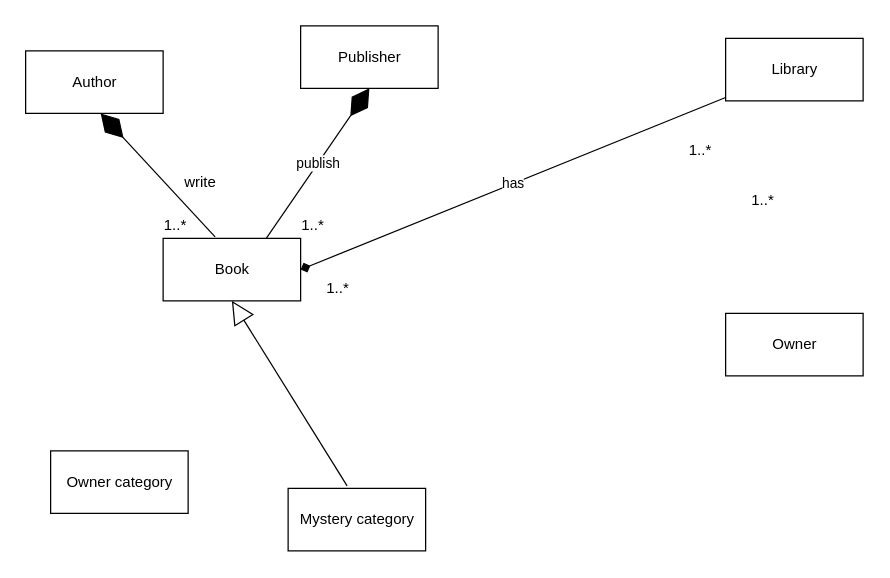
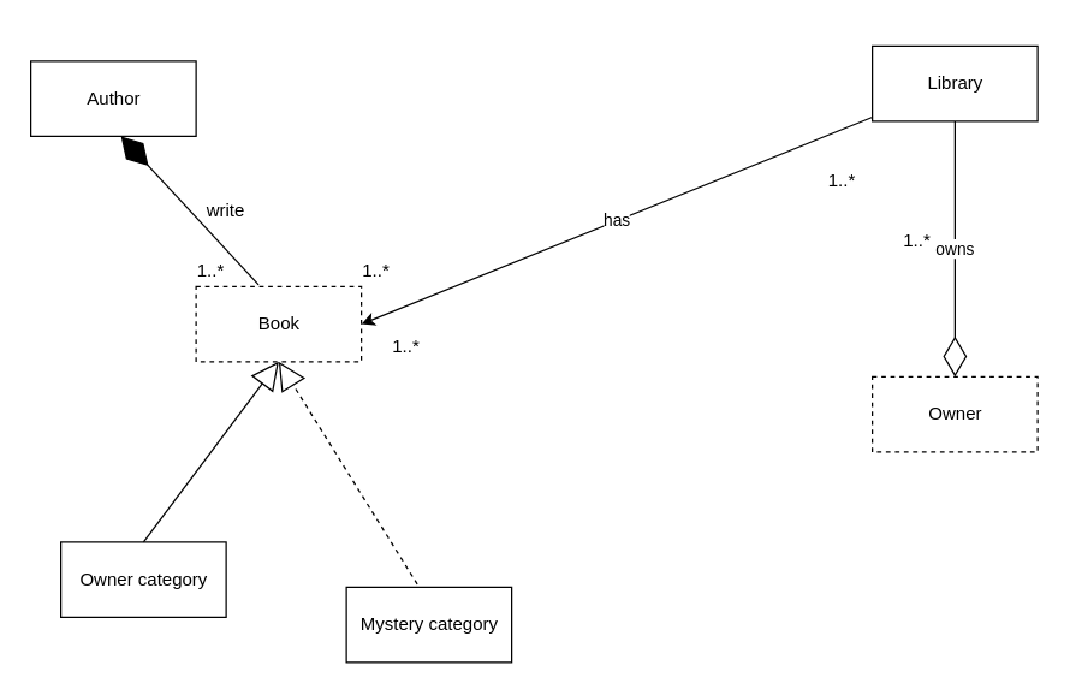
  <mxCell id="0" />
  <mxCell id="1" parent="0" />
- <mxCell id="2" value="Book" style="html=1;" parent="1" vertex="1"><mxGeometry x="130" y="190" width="110" height="50" as="geometry" /></mxCell>
+ <mxCell id="2" value="Book" style="html=1;dashed=1;" parent="1" vertex="1"><mxGeometry x="130" y="190" width="110" height="50" as="geometry" /></mxCell>
  <mxCell id="3" value="Author" style="html=1;" parent="1" vertex="1"><mxGeometry x="20" y="40" width="110" height="50" as="geometry" /></mxCell>
- <mxCell id="4" value="Owner" style="html=1;" parent="1" vertex="1"><mxGeometry x="580" y="250" width="110" height="50" as="geometry" /></mxCell>
- <mxCell id="5" value="Publisher" style="html=1;" parent="1" vertex="1"><mxGeometry x="240" y="20" width="110" height="50" as="geometry" /></mxCell>
+ <mxCell id="4" value="Owner" style="html=1;dashed=1;" parent="1" vertex="1"><mxGeometry x="580" y="250" width="110" height="50" as="geometry" /></mxCell>
  <mxCell id="6" value="Library" style="html=1;" parent="1" vertex="1"><mxGeometry x="580" y="30" width="110" height="50" as="geometry" /></mxCell>
  <mxCell id="7" value="Owner category" style="html=1;" parent="1" vertex="1"><mxGeometry x="40" y="360" width="110" height="50" as="geometry" /></mxCell>
  <mxCell id="8" value="Mystery category" style="html=1;" parent="1" vertex="1"><mxGeometry x="230" y="390" width="110" height="50" as="geometry" /></mxCell>
- <mxCell id="11" value="" style="endArrow=block;endSize=16;endFill=0;html=1;exitX=0.429;exitY=-0.04;exitDx=0;exitDy=0;exitPerimeter=0;entryX=0.5;entryY=1;entryDx=0;entryDy=0;" parent="1" source="8" target="2" edge="1"><mxGeometry width="160" relative="1" as="geometry"><mxPoint x="250" y="310" as="sourcePoint" /><mxPoint x="200" y="290" as="targetPoint" /></mxGeometry></mxCell>
+ <mxCell id="9" value="owns" style="endArrow=diamondThin;endFill=0;endSize=24;html=1;entryX=0.5;entryY=0;entryDx=0;entryDy=0;" parent="1" source="6" target="4" edge="1"><mxGeometry width="160" relative="1" as="geometry"><mxPoint x="590" y="220" as="sourcePoint" /><mxPoint x="650" y="230" as="targetPoint" /></mxGeometry></mxCell>
+ <mxCell id="10" value="" style="endArrow=block;endSize=16;endFill=0;html=1;exitX=0.5;exitY=0;exitDx=0;exitDy=0;entryX=0.5;entryY=1;entryDx=0;entryDy=0;" parent="1" source="7" edge="1" target="2"><mxGeometry width="160" relative="1" as="geometry"><mxPoint x="100" y="320" as="sourcePoint" /><mxPoint x="190" y="320" as="targetPoint" /></mxGeometry></mxCell>
+ <mxCell id="11" value="" style="endArrow=block;endSize=16;endFill=0;html=1;exitX=0.429;exitY=-0.04;exitDx=0;exitDy=0;exitPerimeter=0;entryX=0.5;entryY=1;entryDx=0;entryDy=0;dashed=1;" parent="1" source="8" target="2" edge="1"><mxGeometry width="160" relative="1" as="geometry"><mxPoint x="250" y="310" as="sourcePoint" /><mxPoint x="200" y="290" as="targetPoint" /></mxGeometry></mxCell>
  <mxCell id="12" value="" style="endArrow=diamondThin;endFill=1;endSize=24;html=1;exitX=0.378;exitY=-0.024;exitDx=0;exitDy=0;exitPerimeter=0;" edge="1" parent="1" source="2"><mxGeometry width="160" relative="1" as="geometry"><mxPoint x="60" y="110" as="sourcePoint" /><mxPoint x="80" y="90" as="targetPoint" /></mxGeometry></mxCell>
  <mxCell id="13" value="1..*" style="text;html=1;strokeColor=none;fillColor=none;align=center;verticalAlign=middle;whiteSpace=wrap;rounded=0;" vertex="1" parent="1"><mxGeometry x="120" y="170" width="40" height="20" as="geometry" /></mxCell>
- <mxCell id="14" value="write" style="text;html=1;strokeColor=none;fillColor=none;align=center;verticalAlign=middle;whiteSpace=wrap;rounded=0;" vertex="1" parent="1"><mxGeometry x="140" y="135" width="40" height="20" as="geometry" /></mxCell>
- <mxCell id="15" value="has" style="endArrow=diamond;html=1;entryX=1;entryY=0.5;entryDx=0;entryDy=0;" edge="1" parent="1" source="6" target="2"><mxGeometry width="50" height="50" relative="1" as="geometry"><mxPoint x="380" y="260" as="sourcePoint" /><mxPoint x="430" y="210" as="targetPoint" /></mxGeometry></mxCell>
- <mxCell id="16" value="publish" style="endArrow=diamondThin;endFill=1;endSize=24;html=1;entryX=0.5;entryY=1;entryDx=0;entryDy=0;exitX=0.75;exitY=0;exitDx=0;exitDy=0;" edge="1" parent="1" source="2" target="5"><mxGeometry width="160" relative="1" as="geometry"><mxPoint x="230" y="130" as="sourcePoint" /><mxPoint x="390" y="130" as="targetPoint" /></mxGeometry></mxCell>
+ <mxCell id="14" value="write" style="text;html=1;strokeColor=none;fillColor=none;align=center;verticalAlign=middle;whiteSpace=wrap;rounded=0;" vertex="1" parent="1"><mxGeometry x="130" y="130" width="40" height="20" as="geometry" /></mxCell>
+ <mxCell id="15" value="has" style="endArrow=classic;html=1;entryX=1;entryY=0.5;entryDx=0;entryDy=0;" edge="1" parent="1" source="6" target="2"><mxGeometry width="50" height="50" relative="1" as="geometry"><mxPoint x="380" y="260" as="sourcePoint" /><mxPoint x="430" y="210" as="targetPoint" /></mxGeometry></mxCell>
  <mxCell id="17" value="1..*" style="text;html=1;strokeColor=none;fillColor=none;align=center;verticalAlign=middle;whiteSpace=wrap;rounded=0;" vertex="1" parent="1"><mxGeometry x="230" y="170" width="40" height="20" as="geometry" /></mxCell>
  <mxCell id="18" value="1..*" style="text;html=1;strokeColor=none;fillColor=none;align=center;verticalAlign=middle;whiteSpace=wrap;rounded=0;" vertex="1" parent="1"><mxGeometry x="250" y="220" width="40" height="20" as="geometry" /></mxCell>
  <mxCell id="19" value="1..*" style="text;html=1;strokeColor=none;fillColor=none;align=center;verticalAlign=middle;whiteSpace=wrap;rounded=0;" vertex="1" parent="1"><mxGeometry x="540" y="110" width="40" height="20" as="geometry" /></mxCell>
  <mxCell id="20" value="1..*" style="text;html=1;strokeColor=none;fillColor=none;align=center;verticalAlign=middle;whiteSpace=wrap;rounded=0;" vertex="1" parent="1"><mxGeometry x="590" y="150" width="40" height="20" as="geometry" /></mxCell>
